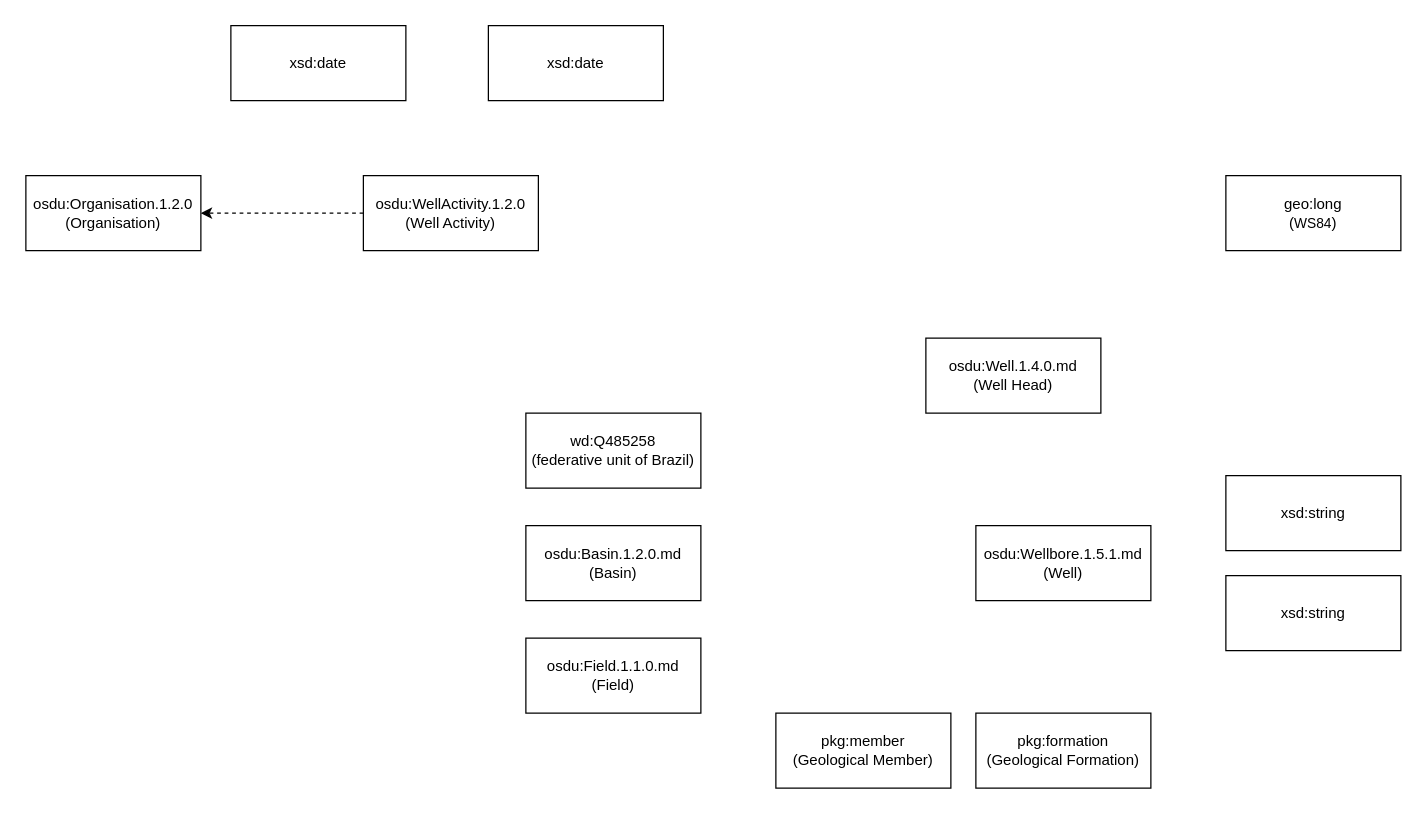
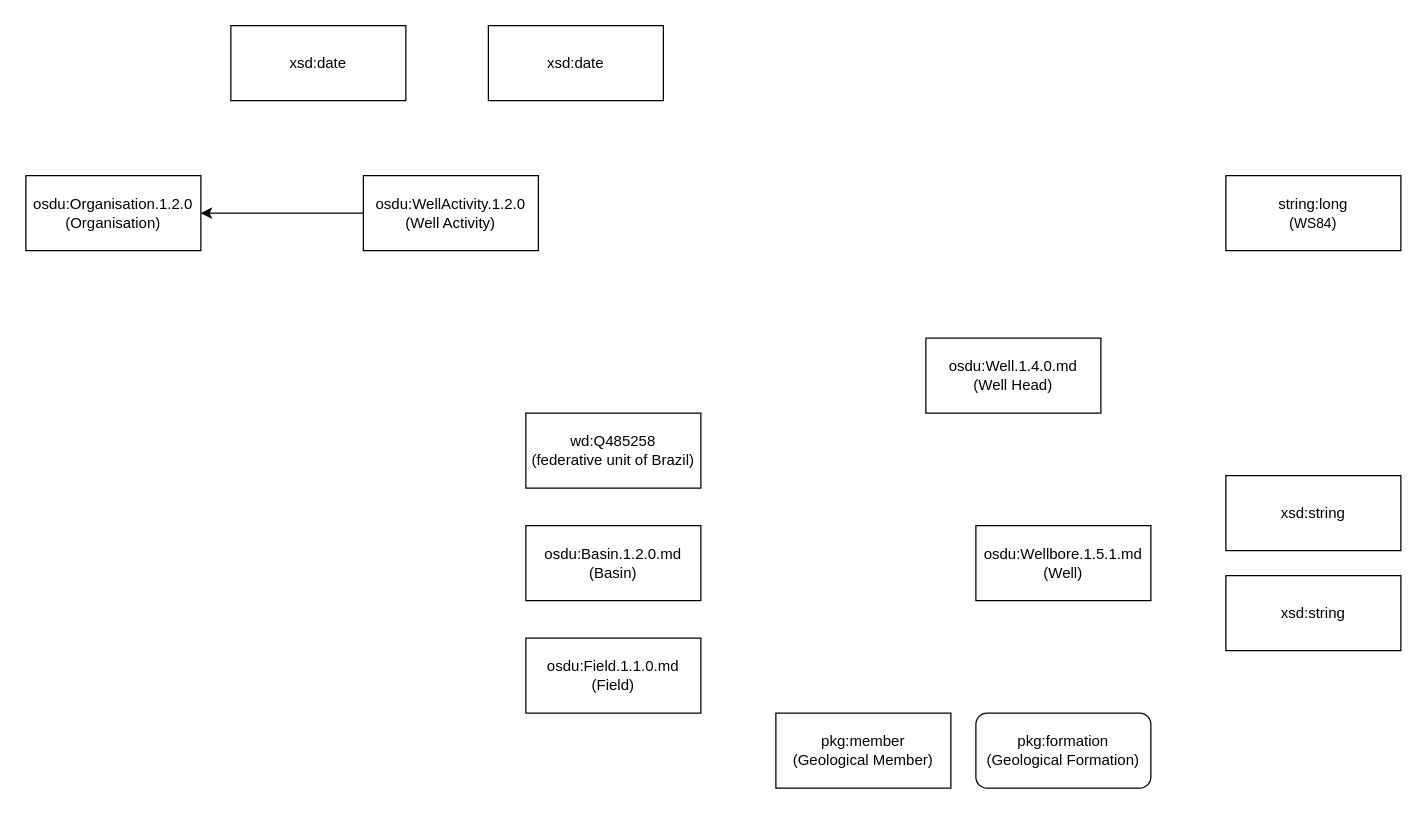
  <mxCell id="0" />
  <mxCell id="1" parent="0" />
- <mxCell id="2" style="edgeStyle=orthogonalEdgeStyle;rounded=0;orthogonalLoop=1;jettySize=auto;html=1;entryX=1;entryY=0.5;entryDx=0;entryDy=0;dashed=1;" edge="1" parent="1" source="3" target="5"><mxGeometry relative="1" as="geometry" /></mxCell>
+ <mxCell id="2" style="edgeStyle=orthogonalEdgeStyle;rounded=0;orthogonalLoop=1;jettySize=auto;html=1;entryX=1;entryY=0.5;entryDx=0;entryDy=0;" edge="1" parent="1" source="3" target="5"><mxGeometry relative="1" as="geometry" /></mxCell>
  <mxCell id="3" value="&lt;div&gt;osdu:WellActivity.1.2.0&lt;/div&gt;(Well Activity)" style="rounded=0;whiteSpace=wrap;html=1;" parent="1" vertex="1"><mxGeometry x="290" y="140" width="140" height="60" as="geometry" /></mxCell>
  <mxCell id="4" value="&lt;div&gt;wd:Q485258&lt;/div&gt;&lt;div&gt;(federative unit of Brazil)&lt;/div&gt;" style="rounded=0;whiteSpace=wrap;html=1;" parent="1" vertex="1"><mxGeometry x="420" y="330" width="140" height="60" as="geometry" /></mxCell>
  <mxCell id="5" value="&lt;div&gt;osdu:Organisation.1.2.0&lt;/div&gt;(Organisation)" style="rounded=0;whiteSpace=wrap;html=1;" parent="1" vertex="1"><mxGeometry x="20" y="140" width="140" height="60" as="geometry" /></mxCell>
  <mxCell id="6" value="osdu:Basin.1.2.0.md&lt;div&gt;(Basin)&lt;/div&gt;" style="rounded=0;whiteSpace=wrap;html=1;" parent="1" vertex="1"><mxGeometry x="420" y="420" width="140" height="60" as="geometry" /></mxCell>
  <mxCell id="7" value="osdu:Field.1.1.0.md&lt;div&gt;&lt;span style=&quot;background-color: transparent; color: light-dark(rgb(0, 0, 0), rgb(255, 255, 255));&quot;&gt;(Field)&lt;/span&gt;&lt;/div&gt;" style="rounded=0;whiteSpace=wrap;html=1;" parent="1" vertex="1"><mxGeometry x="420" y="510" width="140" height="60" as="geometry" /></mxCell>
- <mxCell id="8" value="pkg:formation&lt;div&gt;(Geological Formation)&lt;/div&gt;" style="rounded=0;whiteSpace=wrap;html=1;" parent="1" vertex="1"><mxGeometry x="780" y="570" width="140" height="60" as="geometry" /></mxCell>
+ <mxCell id="8" value="pkg:formation&lt;div&gt;(Geological Formation)&lt;/div&gt;" style="whiteSpace=wrap;html=1;rounded=1;" parent="1" vertex="1"><mxGeometry x="780" y="570" width="140" height="60" as="geometry" /></mxCell>
  <mxCell id="9" value="pkg:member&lt;div&gt;(Geological Member)&lt;/div&gt;" style="rounded=0;whiteSpace=wrap;html=1;" parent="1" vertex="1"><mxGeometry x="620" y="570" width="140" height="60" as="geometry" /></mxCell>
- <mxCell id="10" value="geo:long&lt;div&gt;(&lt;span style=&quot;font-size: 11px; text-wrap-mode: nowrap; background-color: rgb(255, 255, 255);&quot;&gt;WS84&lt;/span&gt;)&lt;/div&gt;" style="rounded=0;whiteSpace=wrap;html=1;" parent="1" vertex="1"><mxGeometry x="980" y="140" width="140" height="60" as="geometry" /></mxCell>
+ <mxCell id="10" value="string:long&lt;div&gt;(&lt;span style=&quot;font-size: 11px; text-wrap-mode: nowrap; background-color: rgb(255, 255, 255);&quot;&gt;WS84&lt;/span&gt;)&lt;/div&gt;" style="rounded=0;whiteSpace=wrap;html=1;" parent="1" vertex="1"><mxGeometry x="980" y="140" width="140" height="60" as="geometry" /></mxCell>
  <mxCell id="11" value="xsd:string" style="rounded=0;whiteSpace=wrap;html=1;" parent="1" vertex="1"><mxGeometry x="980" y="460" width="140" height="60" as="geometry" /></mxCell>
  <mxCell id="12" value="xsd:date" style="rounded=0;whiteSpace=wrap;html=1;" parent="1" vertex="1"><mxGeometry x="184" y="20" width="140" height="60" as="geometry" /></mxCell>
  <mxCell id="13" value="xsd:date" style="rounded=0;whiteSpace=wrap;html=1;" parent="1" vertex="1"><mxGeometry x="390" y="20" width="140" height="60" as="geometry" /></mxCell>
  <mxCell id="14" value="osdu:Wellbore.1.5.1.md&lt;div&gt;(Well)&lt;/div&gt;" style="rounded=0;whiteSpace=wrap;html=1;" vertex="1" parent="1"><mxGeometry x="780" y="420" width="140" height="60" as="geometry" /></mxCell>
  <mxCell id="15" value="xsd:string" style="rounded=0;whiteSpace=wrap;html=1;" vertex="1" parent="1"><mxGeometry x="980" y="380" width="140" height="60" as="geometry" /></mxCell>
  <mxCell id="16" value="osdu:Well.1.4.0.md&lt;div&gt;(Well Head)&lt;/div&gt;" style="rounded=0;whiteSpace=wrap;html=1;" vertex="1" parent="1"><mxGeometry x="740" y="270" width="140" height="60" as="geometry" /></mxCell>
